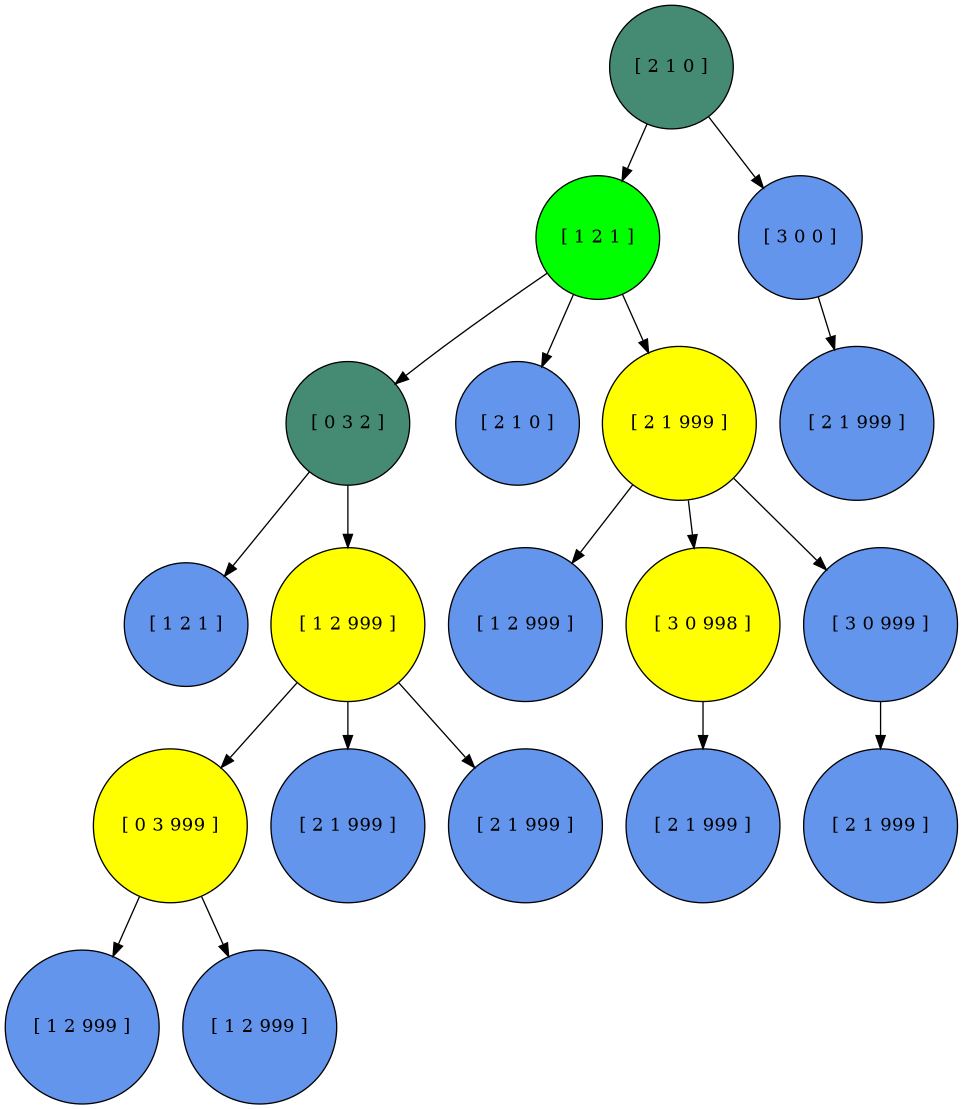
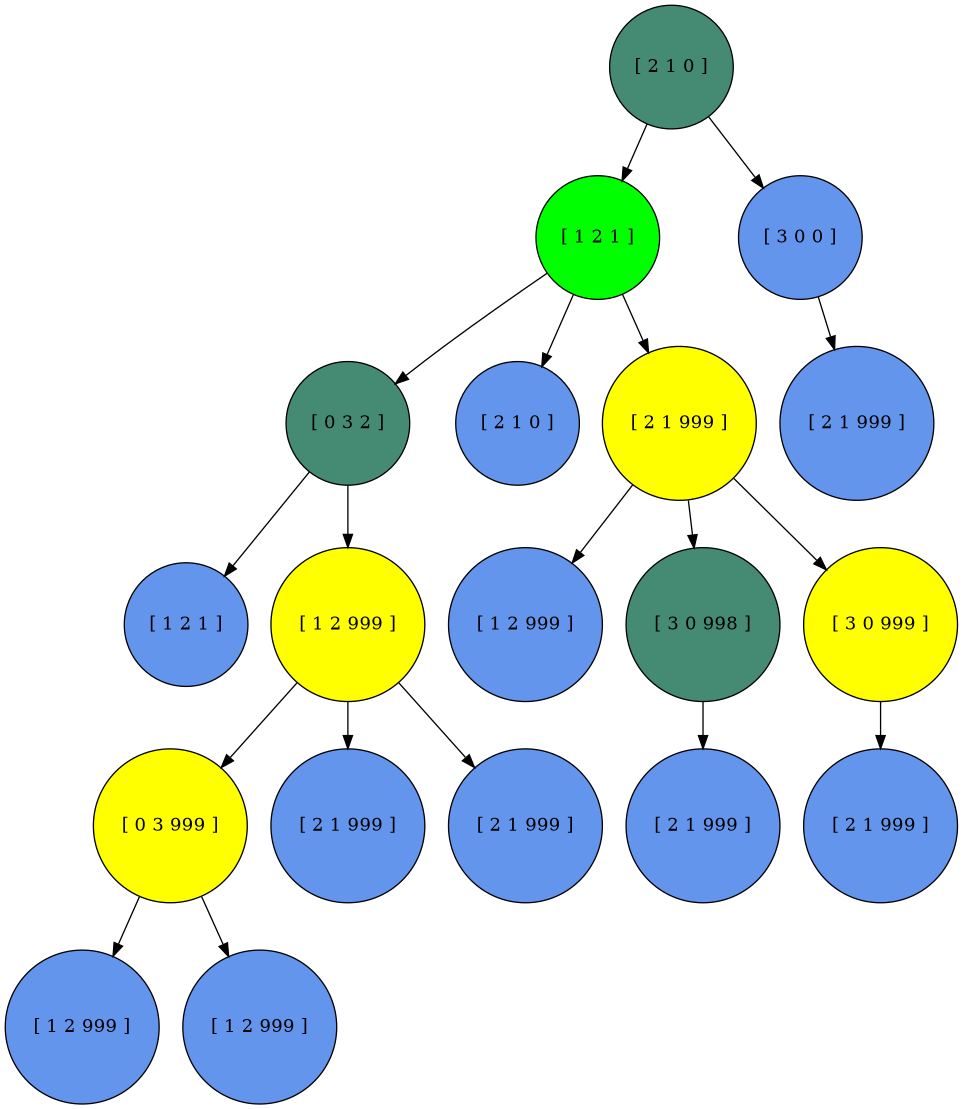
  digraph {
    node [fillcolor=cornflowerblue shape=circle style=filled]
    n1 [fillcolor=aquamarine4 label="[ 2 1 0 ]"]
    n2 [fillcolor=green label="[ 1 2 1 ]"]
    n3 [label="[ 3 0 0 ]"]
    n4 [fillcolor=aquamarine4 label="[ 0 3 2 ]"]
    n5 [label="[ 2 1 0 ]"]
    n6 [fillcolor=yellow label="[ 2 1 999 ]"]
    n7 [label="[ 2 1 999 ]"]
    n8 [label="[ 1 2 1 ]"]
    n9 [fillcolor=yellow label="[ 1 2 999 ]"]
    n10 [label="[ 1 2 999 ]"]
-   n11 [fillcolor=yellow label="[ 3 0 998 ]"]
-   n12 [label="[ 3 0 999 ]"]
+   n11 [fillcolor=aquamarine4 label="[ 3 0 998 ]"]
+   n12 [fillcolor=yellow label="[ 3 0 999 ]"]
    n13 [fillcolor=yellow label="[ 0 3 999 ]"]
    n14 [label="[ 2 1 999 ]"]
    n15 [label="[ 2 1 999 ]"]
    n16 [label="[ 1 2 999 ]"]
    n17 [label="[ 1 2 999 ]"]
    n18 [label="[ 2 1 999 ]"]
    n19 [label="[ 2 1 999 ]"]
    n1 -> n2
    n1 -> n3
    n2 -> n4
    n2 -> n5
    n2 -> n6
    n3 -> n7
    n4 -> n8
    n4 -> n9
    n6 -> n10
    n6 -> n11
    n6 -> n12
    n9 -> n13
    n9 -> n14
    n9 -> n15
    n11 -> n18
    n12 -> n19
    n13 -> n16
    n13 -> n17
  }
